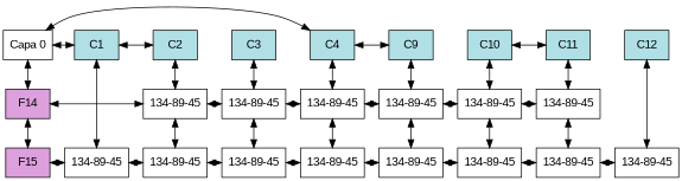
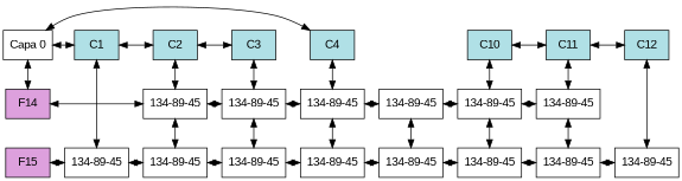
  digraph {
    node [fillcolor=white fontname=Arial group=0 shape=box style=filled]
    edge [dir=both]
    n1 [label="Capa 0"]
    C1 [fillcolor=powderblue group=1]
    C2 [fillcolor=powderblue group=2]
    C3 [fillcolor=powderblue group=3]
    C4 [fillcolor=powderblue group=4]
-   C9 [fillcolor=powderblue group=9]
    C10 [fillcolor=powderblue group=10]
    C11 [fillcolor=powderblue group=11]
    C12 [fillcolor=powderblue group=12]
    F14 [fillcolor=plum]
    n11 [group=2 label="134-89-45"]
    n12 [group=3 label="134-89-45"]
    n13 [group=4 label="134-89-45"]
    n14 [group=9 label="134-89-45"]
    n15 [group=10 label="134-89-45"]
    n16 [group=11 label="134-89-45"]
    F15 [fillcolor=plum]
    n18 [group=1 label="134-89-45"]
    n19 [group=2 label="134-89-45"]
    n20 [group=3 label="134-89-45"]
    n21 [group=4 label="134-89-45"]
    n22 [group=9 label="134-89-45"]
    n23 [group=10 label="134-89-45"]
    n24 [group=11 label="134-89-45"]
    n25 [group=12 label="134-89-45"]
    subgraph sub_1 {
      rank=same
      n1
      C1
      C2
      C3
      C4
-     C9
      C10
      C11
      C12
    }
    subgraph sub_2 {
      rank=same
      F14
      n11
      n12
      n13
      n14
      n15
      n16
    }
    subgraph sub_3 {
      rank=same
      F15
      n18
      n19
      n20
      n21
      n22
      n23
      n24
      n25
    }
    subgraph sub_4 {
      n1
      F14
      F15
    }
    subgraph sub_5 {
      C1
      n18
    }
    subgraph sub_6 {
      C2
      n11
      n19
    }
    subgraph sub_7 {
      C3
      n12
      n20
    }
    subgraph sub_8 {
      C4
      n13
      n21
    }
    subgraph sub_9 {
-     C9
      n14
      n22
    }
    subgraph sub_10 {
      C10
      n15
      n23
    }
    subgraph sub_11 {
      C11
      n16
      n24
    }
    subgraph sub_12 {
      C12
      n25
    }
    n1 -> C1
    n1 -> C4
    n1 -> F14
    C1 -> C2
    C1 -> n18
+   C2 -> C3
    C2 -> n11
    C3 -> n12
-   C4 -> C9
    C4 -> n13
-   C9 -> n14
    C10 -> C11
    C10 -> n15
+   C11 -> C12
    C11 -> n16
    C12 -> n25
    F14 -> n11
-   F14 -> F15
    n11 -> n12
    n11 -> n19
    n12 -> n13
    n12 -> n20
    n13 -> n14
    n13 -> n21
    n14 -> n15
    n14 -> n22
    n15 -> n16
    n15 -> n23
    n16 -> n24
    F15 -> n18
    n18 -> n19
    n19 -> n20
    n20 -> n21
    n21 -> n22
    n22 -> n23
    n23 -> n24
    n24 -> n25
  }
